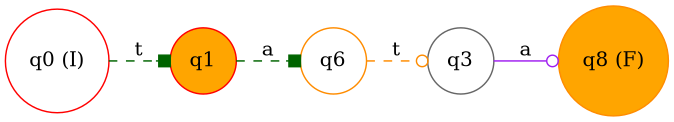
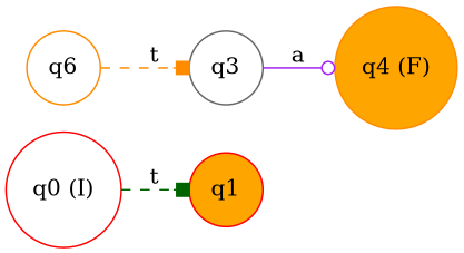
  digraph {
    rankdir=LR
    node [color=red fillcolor=white shape=circle style=filled]
    edge [arrowhead=box color=darkgreen style=dashed]
    n1 [label="q0 (I)"]
    n2 [fillcolor=orange label=q1]
    n3 [color=darkorange label=q6]
    n4 [color=gray40 label=q3]
-   n5 [color=darkorange fillcolor=orange label="q8 (F)"]
+   n5 [color=darkorange fillcolor=orange label="q4 (F)"]
    n1 -> n2 [label=t]
-   n2 -> n3 [label=a]
-   n3 -> n4 [arrowhead=odot color=darkorange label=t]
+   n3 -> n4 [color=darkorange label=t]
    n4 -> n5 [arrowhead=odot color=purple label=a style=solid]
  }
